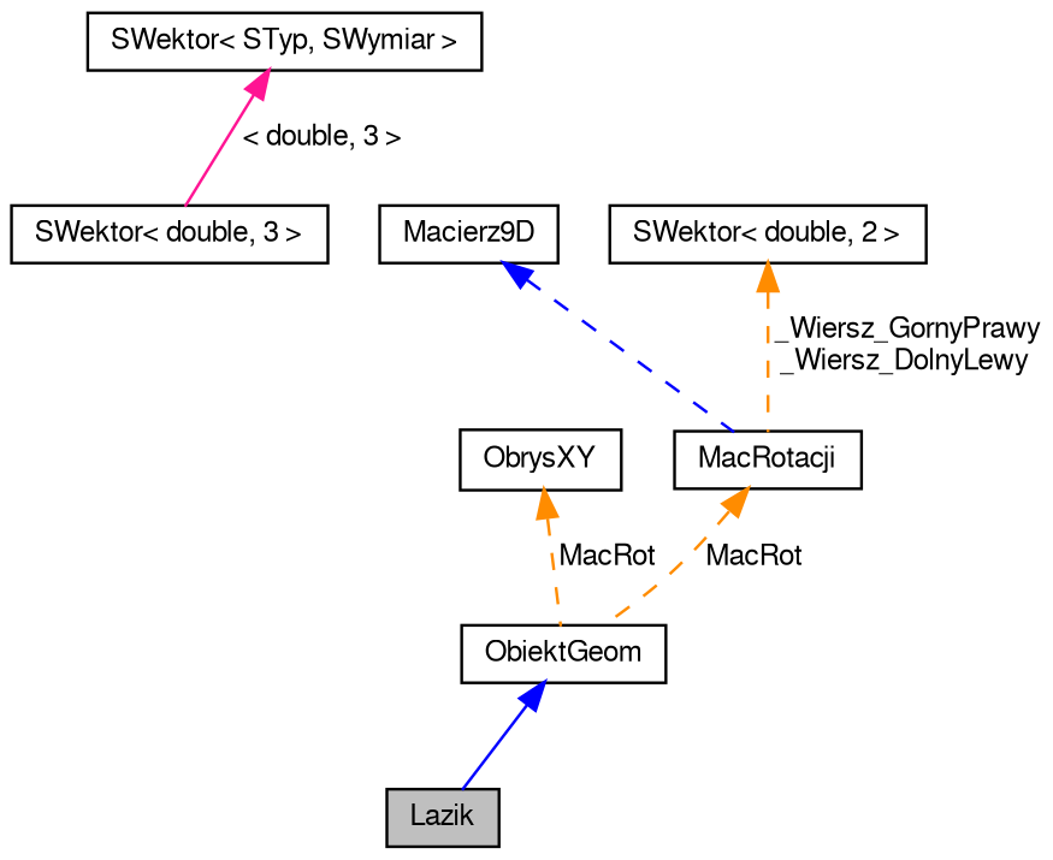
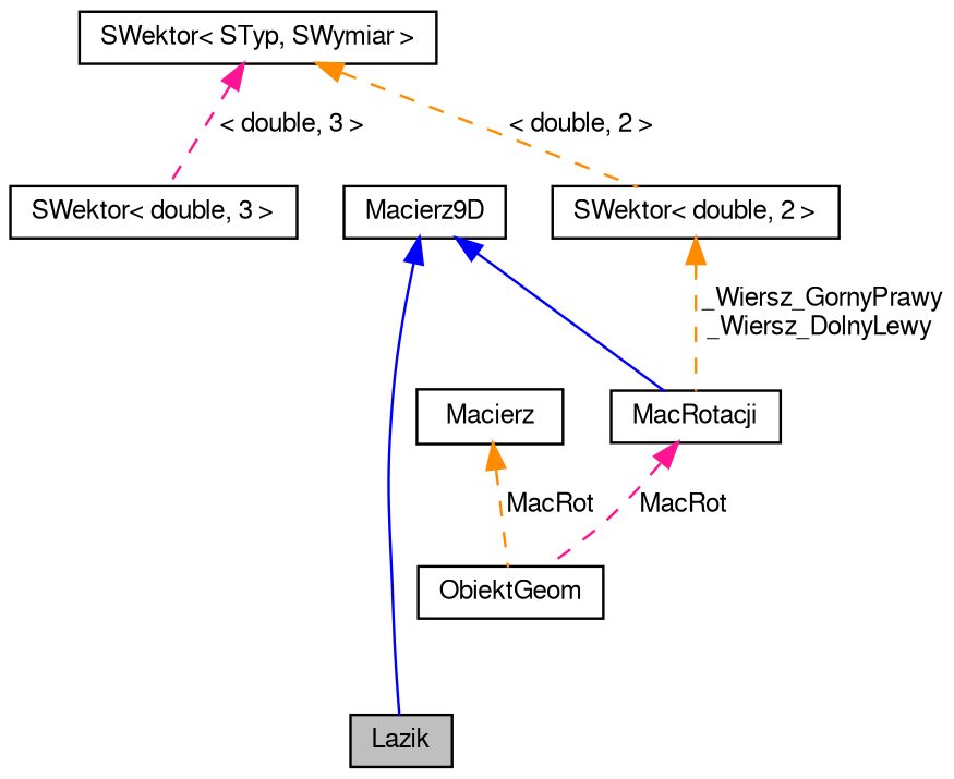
  digraph {
    node [color=black fillcolor=white fontname=FreeSans fontsize=10 shape=record style=filled]
    edge [color=darkorange dir=back fontname=FreeSans fontsize=10 labelfontname=FreeSans labelfontsize=10 style=dashed]
    n1 [fillcolor=grey75 fontcolor=black height=0.2 label=Lazik width=0.4]
    n2 [height=0.2 label=ObiektGeom width=0.4]
    n3 [height=0.2 label="SWektor\< double, 3 \>" width=0.4]
    n4 [height=0.2 label="SWektor\< STyp, SWymiar \>" width=0.4]
    n5 [height=0.2 label="SWektor\< double, 2 \>" width=0.4]
    n6 [height=0.2 label=MacRotacji width=0.4]
    n7 [height=0.2 label=Macierz9D width=0.4]
-   n8 [height=0.2 label=ObrysXY width=0.4]
-   n2 -> n1 [color=blue style=solid]
-   n4 -> n3 [color=deeppink label=" \< double, 3 \>" style=solid]
+   n8 [height=0.2 label=Macierz width=0.4]
+   n7 -> n1 [color=blue style=solid]
+   n4 -> n3 [color=deeppink label=" \< double, 3 \>"]
+   n4 -> n5 [label=" \< double, 2 \>"]
    n5 -> n6 [label=" _Wiersz_GornyPrawy\n_Wiersz_DolnyLewy"]
-   n6 -> n2 [label=" MacRot"]
-   n7 -> n6 [color=blue]
+   n6 -> n2 [color=deeppink label=" MacRot"]
+   n7 -> n6 [color=blue style=solid]
    n8 -> n2 [label=" MacRot"]
  }
